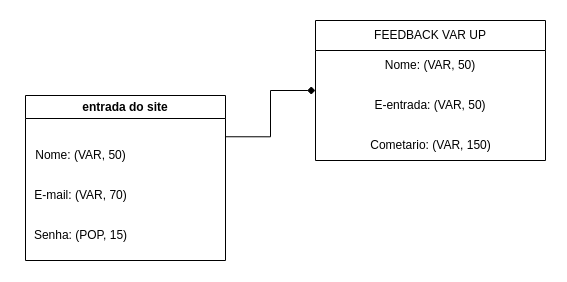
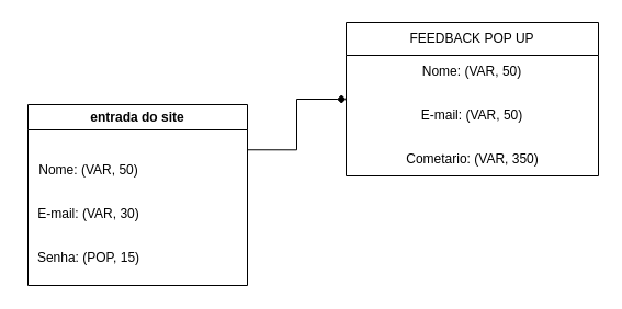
  <mxCell id="0" />
  <mxCell id="1" parent="0" />
  <mxCell id="2" style="edgeStyle=orthogonalEdgeStyle;rounded=0;orthogonalLoop=1;jettySize=auto;html=1;exitX=1;exitY=0.25;exitDx=0;exitDy=0;entryX=0;entryY=0.5;entryDx=0;entryDy=0;endArrow=diamond;" edge="1" parent="1" source="3" target="7"><mxGeometry relative="1" as="geometry" /></mxCell>
  <mxCell id="3" value="entrada do site" style="swimlane;whiteSpace=wrap;html=1;" vertex="1" parent="1"><mxGeometry x="25" y="95" width="200" height="165" as="geometry" /></mxCell>
  <mxCell id="4" value="Nome: (VAR, 50)" style="text;html=1;align=center;verticalAlign=middle;resizable=0;points=[];autosize=1;strokeColor=none;fillColor=none;" vertex="1" parent="3"><mxGeometry y="45" width="110" height="30" as="geometry" /></mxCell>
- <mxCell id="5" value="E-mail: (VAR, 70)" style="text;html=1;align=center;verticalAlign=middle;resizable=0;points=[];autosize=1;strokeColor=none;fillColor=none;" vertex="1" parent="3"><mxGeometry x="-5" y="85" width="120" height="30" as="geometry" /></mxCell>
+ <mxCell id="5" value="E-mail: (VAR, 30)" style="text;html=1;align=center;verticalAlign=middle;resizable=0;points=[];autosize=1;strokeColor=none;fillColor=none;" vertex="1" parent="3"><mxGeometry x="-5" y="85" width="120" height="30" as="geometry" /></mxCell>
  <mxCell id="6" value="Senha: (POP, 15)" style="text;html=1;align=center;verticalAlign=middle;resizable=0;points=[];autosize=1;strokeColor=none;fillColor=none;" vertex="1" parent="3"><mxGeometry x="-5" y="125" width="120" height="30" as="geometry" /></mxCell>
- <mxCell id="7" value="FEEDBACK VAR UP" style="swimlane;fontStyle=0;childLayout=stackLayout;horizontal=1;startSize=30;horizontalStack=0;resizeParent=1;resizeParentMax=0;resizeLast=0;collapsible=1;marginBottom=0;whiteSpace=wrap;html=1;" vertex="1" parent="1"><mxGeometry x="315" y="20" width="230" height="140" as="geometry" /></mxCell>
+ <mxCell id="7" value="FEEDBACK POP UP" style="swimlane;fontStyle=0;childLayout=stackLayout;horizontal=1;startSize=30;horizontalStack=0;resizeParent=1;resizeParentMax=0;resizeLast=0;collapsible=1;marginBottom=0;whiteSpace=wrap;html=1;" vertex="1" parent="1"><mxGeometry x="315" y="20" width="230" height="140" as="geometry" /></mxCell>
  <mxCell id="8" value="Nome: (VAR, 50)" style="text;strokeColor=none;fillColor=none;align=center;verticalAlign=middle;spacingLeft=4;spacingRight=4;overflow=hidden;points=[[0,0.5],[1,0.5]];portConstraint=eastwest;rotatable=0;whiteSpace=wrap;html=1;" vertex="1" parent="7"><mxGeometry y="30" width="230" height="30" as="geometry" /></mxCell>
- <mxCell id="9" value="E-entrada: (VAR, 50)" style="text;strokeColor=none;fillColor=none;align=center;verticalAlign=middle;spacingLeft=4;spacingRight=4;overflow=hidden;points=[[0,0.5],[1,0.5]];portConstraint=eastwest;rotatable=0;whiteSpace=wrap;html=1;" vertex="1" parent="7"><mxGeometry y="60" width="230" height="50" as="geometry" /></mxCell>
- <mxCell id="10" value="Cometario: (VAR, 150)" style="text;html=1;align=center;verticalAlign=middle;resizable=0;points=[];autosize=1;strokeColor=none;fillColor=none;" vertex="1" parent="7"><mxGeometry y="110" width="230" height="30" as="geometry" /></mxCell>
+ <mxCell id="9" value="E-mail: (VAR, 50)" style="text;strokeColor=none;fillColor=none;align=center;verticalAlign=middle;spacingLeft=4;spacingRight=4;overflow=hidden;points=[[0,0.5],[1,0.5]];portConstraint=eastwest;rotatable=0;whiteSpace=wrap;html=1;" vertex="1" parent="7"><mxGeometry y="60" width="230" height="50" as="geometry" /></mxCell>
+ <mxCell id="10" value="Cometario: (VAR, 350)" style="text;html=1;align=center;verticalAlign=middle;resizable=0;points=[];autosize=1;strokeColor=none;fillColor=none;" vertex="1" parent="7"><mxGeometry y="110" width="230" height="30" as="geometry" /></mxCell>
